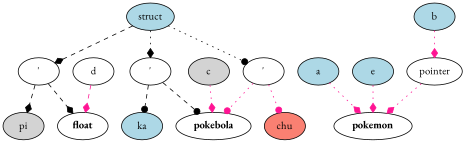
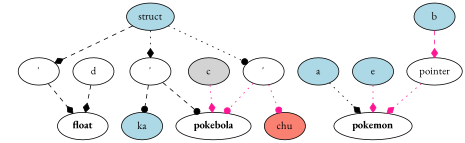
  digraph {
    fontname="EB Garamond"
    node [fontname="EB Garamond" style=filled]
    edge [arrowhead=diamond color=deeppink fontname="EB Garamond" style=dotted]
    n1 [label=< <B>pokebola</B> > style=""]
    n2 [fillcolor=white label=pointer]
    n3 [label=< <B>pokemon</B> > style=""]
    n4 [fillcolor=lightblue label=struct]
    n5 [label=<'> style=""]
    n6 [label=<'> style=""]
    n7 [label=<'> style=""]
    n8 [label=< <B>float</B> > style=""]
-   n9 [fillcolor=lightgrey label=pi]
    n10 [fillcolor=lightblue label=ka]
    n11 [fillcolor=salmon label=chu]
    n12 [fillcolor=lightblue label=a]
    n13 [fillcolor=lightblue label=b]
    n14 [fillcolor=lightgrey label=c]
    n15 [fillcolor=white label=d]
    n16 [fillcolor=lightblue label=e]
    n2 -> n3
    n4 -> n5 [color=black style=dashed]
    n4 -> n6 [color=black]
    n4 -> n7 [arrowhead=dot color=black]
    n5 -> n8 [color=black style=dashed]
-   n5 -> n9 [color=black style=dashed]
    n6 -> n1 [arrowhead=dot color=black style=dashed]
    n6 -> n10 [arrowhead=dot color=black style=dashed]
    n7 -> n1 [arrowhead=dot]
    n7 -> n11 [arrowhead=dot]
-   n12 -> n3
-   n13 -> n2
+   n12 -> n3 [color=black]
+   n13 -> n2 [style=dashed]
    n14 -> n1
-   n15 -> n8 [style=dashed]
+   n15 -> n8 [color=black style=dashed]
    n16 -> n3
  }
